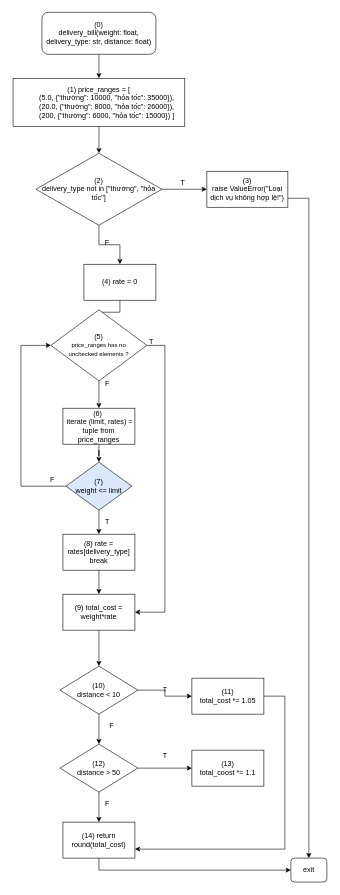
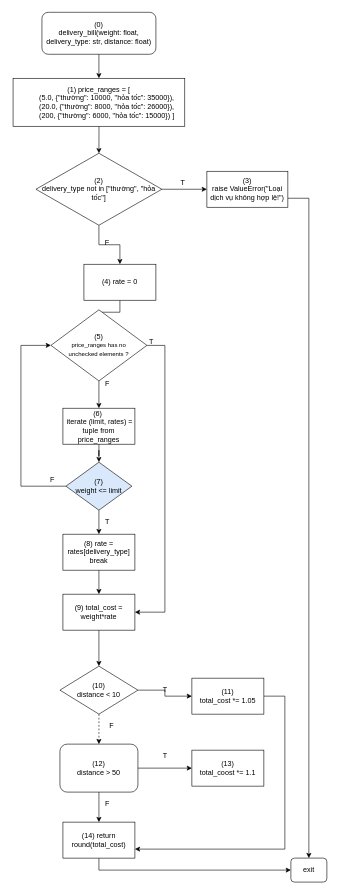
  <mxCell id="0" />
  <mxCell id="1" parent="0" />
  <mxCell id="2" value="" style="edgeStyle=orthogonalEdgeStyle;rounded=0;orthogonalLoop=1;jettySize=auto;html=1;entryX=0.5;entryY=0;entryDx=0;entryDy=0;" parent="1" source="3" target="5" edge="1"><mxGeometry relative="1" as="geometry"><mxPoint x="169" y="185" as="targetPoint" /></mxGeometry></mxCell>
  <mxCell id="3" value="(0)&lt;div&gt;delivery_bill(weight: float, delivery_type: str, distance: float)&lt;/div&gt;" style="rounded=1;whiteSpace=wrap;html=1;" parent="1" vertex="1"><mxGeometry x="69" y="20" width="190" height="70" as="geometry" /></mxCell>
  <mxCell id="4" value="" style="edgeStyle=orthogonalEdgeStyle;rounded=0;orthogonalLoop=1;jettySize=auto;html=1;" parent="1" source="5" target="8" edge="1"><mxGeometry relative="1" as="geometry" /></mxCell>
  <mxCell id="5" value="&lt;div&gt;(1) price_ranges = [&lt;/div&gt;&lt;div&gt;&amp;nbsp; &amp;nbsp; &amp;nbsp; &amp;nbsp; (5.0, {&quot;thường&quot;: 10000, &quot;hỏa tốc&quot;: 35000}),&lt;/div&gt;&lt;div&gt;&amp;nbsp; &amp;nbsp; &amp;nbsp; &amp;nbsp; (20.0, {&quot;thường&quot;: 8000, &quot;hỏa tốc&quot;: 26000}),&lt;/div&gt;&lt;div&gt;&amp;nbsp; &amp;nbsp; &amp;nbsp; &amp;nbsp; (200, {&quot;thường&quot;: 6000, &quot;hỏa tốc&quot;: 15000})&lt;span style=&quot;background-color: initial;&quot;&gt;&amp;nbsp;]&lt;/span&gt;&lt;/div&gt;" style="rounded=0;whiteSpace=wrap;html=1;" parent="1" vertex="1"><mxGeometry x="20.88" y="130" width="286.25" height="80" as="geometry" /></mxCell>
  <mxCell id="6" value="" style="edgeStyle=orthogonalEdgeStyle;rounded=0;orthogonalLoop=1;jettySize=auto;html=1;" parent="1" source="8" target="10" edge="1"><mxGeometry relative="1" as="geometry" /></mxCell>
  <mxCell id="7" value="" style="edgeStyle=orthogonalEdgeStyle;rounded=0;orthogonalLoop=1;jettySize=auto;html=1;" parent="1" source="8" target="13" edge="1"><mxGeometry relative="1" as="geometry" /></mxCell>
  <mxCell id="8" value="(2)&lt;div&gt;delivery_type not in [&quot;thường&quot;, &quot;hỏa tốc&quot;]&lt;/div&gt;" style="rhombus;whiteSpace=wrap;html=1;rounded=0;" parent="1" vertex="1"><mxGeometry x="59" y="255" width="210" height="120" as="geometry" /></mxCell>
  <mxCell id="9" value="" style="edgeStyle=orthogonalEdgeStyle;rounded=0;orthogonalLoop=1;jettySize=auto;html=1;entryX=0.5;entryY=0;entryDx=0;entryDy=0;" parent="1" source="10" target="42" edge="1"><mxGeometry relative="1" as="geometry"><mxPoint x="581.5" y="330" as="targetPoint" /><Array as="points"><mxPoint x="514" y="330" /></Array></mxGeometry></mxCell>
  <mxCell id="10" value="(3)&lt;div&gt;raise ValueError(&quot;Loại dịch vụ không hợp lệ!&quot;)&lt;/div&gt;" style="whiteSpace=wrap;html=1;rounded=0;" parent="1" vertex="1"><mxGeometry x="344" y="285" width="135" height="60" as="geometry" /></mxCell>
  <mxCell id="11" value="T" style="text;html=1;align=center;verticalAlign=middle;whiteSpace=wrap;rounded=0;" parent="1" vertex="1"><mxGeometry x="274" y="290" width="60" height="30" as="geometry" /></mxCell>
  <mxCell id="12" value="" style="edgeStyle=orthogonalEdgeStyle;rounded=0;orthogonalLoop=1;jettySize=auto;html=1;entryX=0.5;entryY=0;entryDx=0;entryDy=0;" parent="1" source="13" target="17" edge="1"><mxGeometry relative="1" as="geometry"><mxPoint x="169" y="540" as="targetPoint" /></mxGeometry></mxCell>
  <mxCell id="13" value="(4) rate = 0" style="whiteSpace=wrap;html=1;rounded=0;" parent="1" vertex="1"><mxGeometry x="139.01" y="440" width="120" height="60" as="geometry" /></mxCell>
  <mxCell id="14" value="F" style="text;html=1;align=center;verticalAlign=middle;whiteSpace=wrap;rounded=0;" parent="1" vertex="1"><mxGeometry x="148" y="390" width="60" height="30" as="geometry" /></mxCell>
  <mxCell id="15" value="" style="edgeStyle=orthogonalEdgeStyle;rounded=0;orthogonalLoop=1;jettySize=auto;html=1;" parent="1" source="17" target="24" edge="1"><mxGeometry relative="1" as="geometry" /></mxCell>
  <mxCell id="16" value="" style="edgeStyle=orthogonalEdgeStyle;rounded=0;orthogonalLoop=1;jettySize=auto;html=1;entryX=1;entryY=0.5;entryDx=0;entryDy=0;" parent="1" source="17" target="26" edge="1"><mxGeometry relative="1" as="geometry"><mxPoint x="344" y="575.5" as="targetPoint" /><Array as="points"><mxPoint x="274" y="576" /><mxPoint x="274" y="1020" /></Array></mxGeometry></mxCell>
  <mxCell id="17" value="(5)&lt;div&gt;&lt;span style=&quot;font-size: 10px; background-color: transparent; color: light-dark(rgb(0, 0, 0), rgb(255, 255, 255));&quot;&gt;price_ranges has no un&lt;/span&gt;&lt;span style=&quot;font-size: 10px; background-color: transparent; color: light-dark(rgb(0, 0, 0), rgb(255, 255, 255));&quot;&gt;checked&amp;nbsp;&lt;/span&gt;&lt;span style=&quot;font-size: 10px; background-color: transparent; color: light-dark(rgb(0, 0, 0), rgb(255, 255, 255));&quot;&gt;elements ?&lt;/span&gt;&lt;/div&gt;" style="rhombus;whiteSpace=wrap;html=1;rounded=0;" parent="1" vertex="1"><mxGeometry x="84" y="516" width="160" height="118.5" as="geometry" /></mxCell>
  <mxCell id="18" value="" style="edgeStyle=orthogonalEdgeStyle;rounded=0;orthogonalLoop=1;jettySize=auto;html=1;" parent="1" source="20" target="22" edge="1"><mxGeometry relative="1" as="geometry" /></mxCell>
  <mxCell id="19" value="" style="edgeStyle=orthogonalEdgeStyle;rounded=0;orthogonalLoop=1;jettySize=auto;html=1;entryX=0;entryY=0.5;entryDx=0;entryDy=0;exitX=0;exitY=0.5;exitDx=0;exitDy=0;" parent="1" source="20" target="17" edge="1"><mxGeometry relative="1" as="geometry"><mxPoint x="84" y="560" as="targetPoint" /><Array as="points"><mxPoint x="34" y="810" /><mxPoint x="34" y="576" /></Array></mxGeometry></mxCell>
  <mxCell id="20" value="(7)&lt;div&gt;weight &amp;lt;= limit&lt;/div&gt;" style="rhombus;whiteSpace=wrap;html=1;rounded=0;fillColor=#dae8fc;" parent="1" vertex="1"><mxGeometry x="109" y="770" width="110" height="80" as="geometry" /></mxCell>
  <mxCell id="21" value="" style="edgeStyle=orthogonalEdgeStyle;rounded=0;orthogonalLoop=1;jettySize=auto;html=1;" parent="1" source="22" target="26" edge="1"><mxGeometry relative="1" as="geometry" /></mxCell>
  <mxCell id="22" value="(8) rate = rates[delivery_type]&lt;div&gt;break&lt;/div&gt;" style="whiteSpace=wrap;html=1;rounded=0;" parent="1" vertex="1"><mxGeometry x="104" y="890" width="120" height="60" as="geometry" /></mxCell>
  <mxCell id="23" value="" style="edgeStyle=orthogonalEdgeStyle;rounded=0;orthogonalLoop=1;jettySize=auto;html=1;" parent="1" source="24" target="20" edge="1"><mxGeometry relative="1" as="geometry" /></mxCell>
  <mxCell id="24" value="(6)&amp;nbsp;&lt;div&gt;&amp;nbsp;iterate (limit, rates) = tuple from price_ranges&lt;/div&gt;" style="whiteSpace=wrap;html=1;rounded=0;" parent="1" vertex="1"><mxGeometry x="104" y="680" width="120" height="60" as="geometry" /></mxCell>
  <mxCell id="25" value="" style="edgeStyle=orthogonalEdgeStyle;rounded=0;orthogonalLoop=1;jettySize=auto;html=1;" parent="1" source="26" target="33" edge="1"><mxGeometry relative="1" as="geometry" /></mxCell>
  <mxCell id="26" value="(9) total_cost = weight*rate" style="whiteSpace=wrap;html=1;rounded=0;" parent="1" vertex="1"><mxGeometry x="104" y="990" width="120" height="60" as="geometry" /></mxCell>
  <mxCell id="27" value="T" style="text;html=1;align=center;verticalAlign=middle;whiteSpace=wrap;rounded=0;" parent="1" vertex="1"><mxGeometry x="229" y="560" width="45" height="20" as="geometry" /></mxCell>
  <mxCell id="28" value="F" style="text;html=1;align=center;verticalAlign=middle;whiteSpace=wrap;rounded=0;" parent="1" vertex="1"><mxGeometry x="64" y="790" width="45" height="20" as="geometry" /></mxCell>
  <mxCell id="29" value="F" style="text;html=1;align=center;verticalAlign=middle;whiteSpace=wrap;rounded=0;" parent="1" vertex="1"><mxGeometry x="155.5" y="630" width="45" height="20" as="geometry" /></mxCell>
  <mxCell id="30" value="T" style="text;html=1;align=center;verticalAlign=middle;whiteSpace=wrap;rounded=0;" parent="1" vertex="1"><mxGeometry x="155.5" y="860" width="45" height="20" as="geometry" /></mxCell>
  <mxCell id="31" value="" style="edgeStyle=orthogonalEdgeStyle;rounded=0;orthogonalLoop=1;jettySize=auto;html=1;" parent="1" source="33" target="35" edge="1"><mxGeometry relative="1" as="geometry" /></mxCell>
- <mxCell id="32" value="" style="edgeStyle=orthogonalEdgeStyle;rounded=0;orthogonalLoop=1;jettySize=auto;html=1;" parent="1" source="33" target="38" edge="1"><mxGeometry relative="1" as="geometry" /></mxCell>
+ <mxCell id="32" value="" style="edgeStyle=orthogonalEdgeStyle;rounded=0;orthogonalLoop=1;jettySize=auto;html=1;dashed=1;" parent="1" source="33" target="38" edge="1"><mxGeometry relative="1" as="geometry" /></mxCell>
  <mxCell id="33" value="(10)&lt;div&gt;distance &amp;lt; 10&lt;/div&gt;" style="rhombus;whiteSpace=wrap;html=1;rounded=0;" parent="1" vertex="1"><mxGeometry x="99.01" y="1110" width="130" height="80" as="geometry" /></mxCell>
  <mxCell id="34" value="" style="edgeStyle=orthogonalEdgeStyle;rounded=0;orthogonalLoop=1;jettySize=auto;html=1;entryX=1;entryY=0.75;entryDx=0;entryDy=0;" parent="1" source="35" target="41" edge="1"><mxGeometry relative="1" as="geometry"><mxPoint x="539" as="targetPoint" y="1160" /><Array as="points"><mxPoint x="474" y="1160" /><mxPoint x="474" y="1415" /></Array></mxGeometry></mxCell>
  <mxCell id="35" value="(11)&lt;div&gt;total_cost *= 1.05&lt;/div&gt;" style="whiteSpace=wrap;html=1;rounded=0;" parent="1" vertex="1"><mxGeometry x="319" y="1130" width="120" height="60" as="geometry" /></mxCell>
  <mxCell id="36" value="" style="edgeStyle=orthogonalEdgeStyle;rounded=0;orthogonalLoop=1;jettySize=auto;html=1;" parent="1" source="38" target="39" edge="1"><mxGeometry relative="1" as="geometry" /></mxCell>
  <mxCell id="37" value="" style="edgeStyle=orthogonalEdgeStyle;rounded=0;orthogonalLoop=1;jettySize=auto;html=1;" parent="1" source="38" target="41" edge="1"><mxGeometry relative="1" as="geometry" /></mxCell>
- <mxCell id="38" value="(12)&lt;div&gt;distance &amp;gt; 50&lt;/div&gt;" style="rhombus;whiteSpace=wrap;html=1;rounded=0;" parent="1" vertex="1"><mxGeometry x="99.01" y="1240" width="130" height="80" as="geometry" /></mxCell>
+ <mxCell id="38" value="(12)&lt;div&gt;distance &amp;gt; 50&lt;/div&gt;" style="whiteSpace=wrap;html=1;rounded=1;" parent="1" vertex="1"><mxGeometry x="99.01" y="1240" width="130" height="80" as="geometry" /></mxCell>
  <mxCell id="39" value="(13)&lt;div&gt;total_coost *= 1.1&lt;/div&gt;" style="whiteSpace=wrap;html=1;rounded=0;" parent="1" vertex="1"><mxGeometry x="319" y="1250" width="120" height="60" as="geometry" /></mxCell>
  <mxCell id="40" value="" style="edgeStyle=orthogonalEdgeStyle;rounded=0;orthogonalLoop=1;jettySize=auto;html=1;entryX=0;entryY=0.5;entryDx=0;entryDy=0;exitX=0.5;exitY=1;exitDx=0;exitDy=0;" parent="1" source="41" target="42" edge="1"><mxGeometry relative="1" as="geometry"><mxPoint x="309.01" y="1400" as="targetPoint" /></mxGeometry></mxCell>
  <mxCell id="41" value="(14) return round(total_cost)" style="whiteSpace=wrap;html=1;rounded=0;" parent="1" vertex="1"><mxGeometry x="104.01" y="1370" width="120" height="60" as="geometry" /></mxCell>
  <mxCell id="42" value="exit" style="rounded=1;whiteSpace=wrap;html=1;" parent="1" vertex="1"><mxGeometry x="484" y="1430" width="60" height="40" as="geometry" /></mxCell>
  <mxCell id="43" value="F" style="text;html=1;align=center;verticalAlign=middle;whiteSpace=wrap;rounded=0;" parent="1" vertex="1"><mxGeometry x="163" y="1200" width="45" height="20" as="geometry" /></mxCell>
  <mxCell id="44" value="F" style="text;html=1;align=center;verticalAlign=middle;whiteSpace=wrap;rounded=0;" parent="1" vertex="1"><mxGeometry x="155.5" y="1330" width="45" height="20" as="geometry" /></mxCell>
  <mxCell id="45" value="T" style="text;html=1;align=center;verticalAlign=middle;whiteSpace=wrap;rounded=0;" parent="1" vertex="1"><mxGeometry x="252.13" y="1250" width="45" height="20" as="geometry" /></mxCell>
  <mxCell id="46" value="T" style="text;html=1;align=center;verticalAlign=middle;whiteSpace=wrap;rounded=0;" parent="1" vertex="1"><mxGeometry x="252.13" y="1140" width="45" height="20" as="geometry" /></mxCell>
